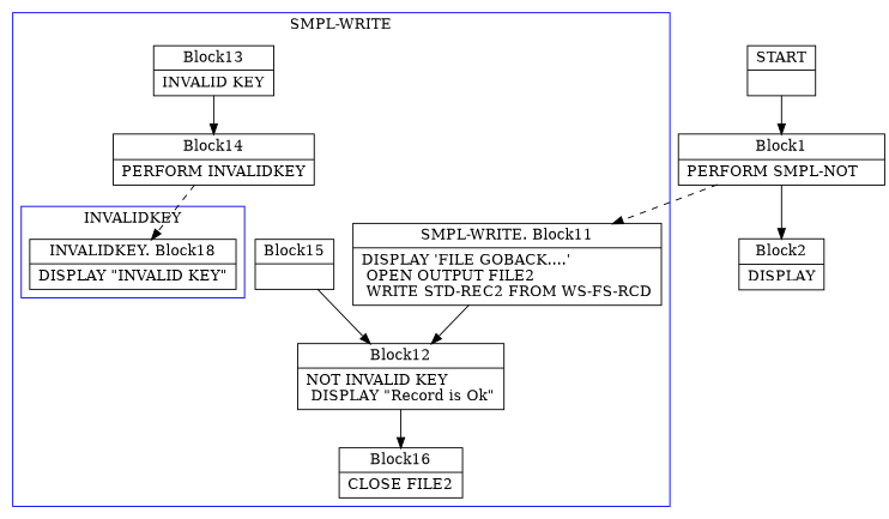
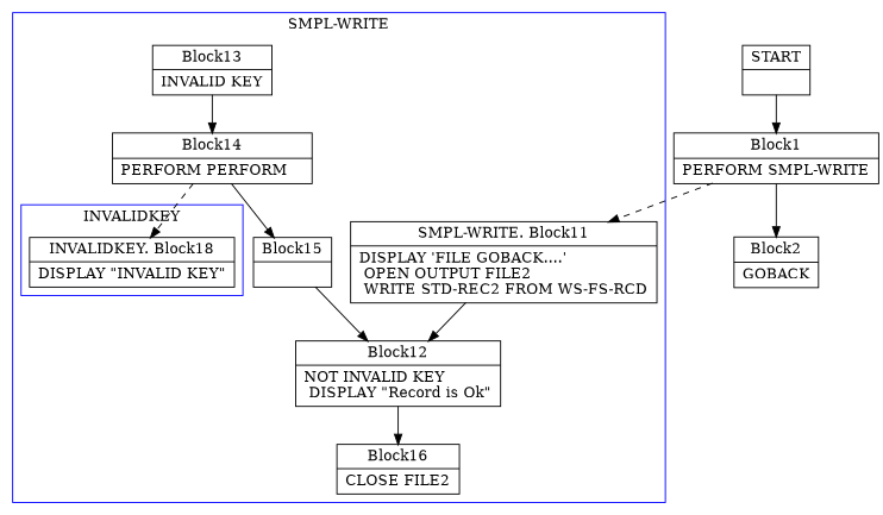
  digraph {
    compound=true
    node [shape=record]
    edge [arrowtail=empty]
    n1 [label="{INVALIDKEY. Block18|    DISPLAY \"INVALID KEY\"\l}"]
    n2 [label="{SMPL-WRITE. Block11|    DISPLAY 'FILE GOBACK....'\l    OPEN OUTPUT FILE2\l    WRITE STD-REC2 FROM WS-FS-RCD\l}"]
    n3 [label="{Block12|    NOT INVALID KEY\l      DISPLAY \"Record is Ok\"\l}"]
    n4 [label="{Block16|    CLOSE FILE2\l}"]
    n5 [label="{Block13|    INVALID KEY\l}"]
-   n6 [label="{Block14|      PERFORM INVALIDKEY\l}"]
+   n6 [label="{Block14|      PERFORM PERFORM\l}"]
    n7 [label="{Block15|}"]
    n8 [label="{START|}"]
-   n9 [label="{Block1|    PERFORM SMPL-NOT\l}"]
-   n10 [label="{Block2|    DISPLAY\l}"]
+   n9 [label="{Block1|    PERFORM SMPL-WRITE\l}"]
+   n10 [label="{Block2|    GOBACK\l}"]
    subgraph cluster_1 {
      color=blue
      label="SMPL-WRITE"
      n2
      n3
      n4
      n5
      n6
      n7
      subgraph cluster_2 {
        color=blue
        label=INVALIDKEY
        n1
      }
    }
    n2 -> n3
    n3 -> n4
    n5 -> n6
    n6 -> n1 [style=dashed]
+   n6 -> n7
    n7 -> n3
    n8 -> n9
    n9 -> n2 [style=dashed]
    n9 -> n10
  }
